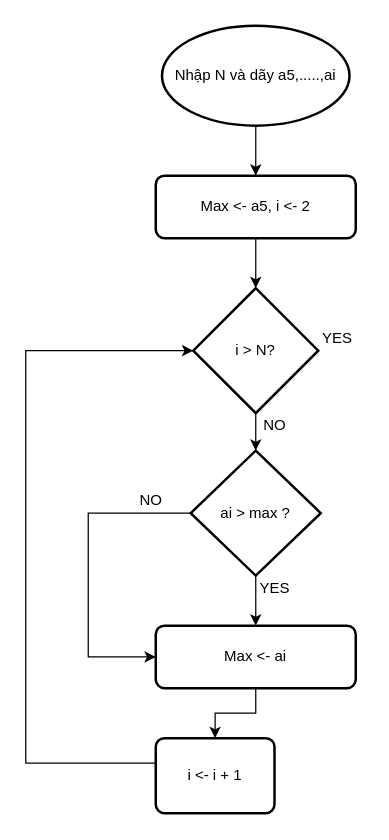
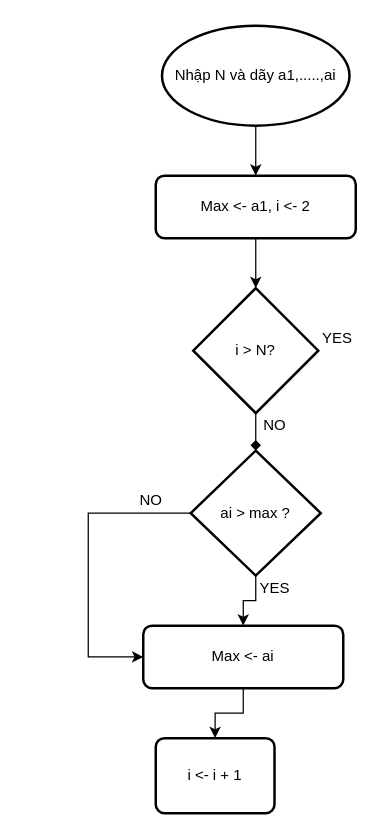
  <mxCell id="0" />
  <mxCell id="1" parent="0" />
  <mxCell id="2" value="" style="edgeStyle=orthogonalEdgeStyle;rounded=0;orthogonalLoop=1;jettySize=auto;html=1;" edge="1" parent="1" source="3" target="5"><mxGeometry relative="1" as="geometry" /></mxCell>
- <mxCell id="3" value="Nhập N và dãy a5,.....,ai" style="strokeWidth=2;html=1;shape=mxgraph.flowchart.start_1;whiteSpace=wrap;" vertex="1" parent="1"><mxGeometry x="129" y="20" width="150" height="80" as="geometry" /></mxCell>
+ <mxCell id="3" value="Nhập N và dãy a1,.....,ai" style="strokeWidth=2;html=1;shape=mxgraph.flowchart.start_1;whiteSpace=wrap;" vertex="1" parent="1"><mxGeometry x="129" y="20" width="150" height="80" as="geometry" /></mxCell>
  <mxCell id="4" value="" style="edgeStyle=orthogonalEdgeStyle;rounded=0;orthogonalLoop=1;jettySize=auto;html=1;" edge="1" parent="1" source="5" target="7"><mxGeometry relative="1" as="geometry" /></mxCell>
- <mxCell id="5" value="Max &amp;lt;- a5, i &amp;lt;- 2" style="rounded=1;whiteSpace=wrap;html=1;absoluteArcSize=1;arcSize=14;strokeWidth=2;" vertex="1" parent="1"><mxGeometry x="124" y="140" width="160" height="50" as="geometry" /></mxCell>
- <mxCell id="6" value="" style="edgeStyle=orthogonalEdgeStyle;rounded=0;orthogonalLoop=1;jettySize=auto;html=1;" edge="1" parent="1" source="7" target="10"><mxGeometry relative="1" as="geometry" /></mxCell>
+ <mxCell id="5" value="Max &amp;lt;- a1, i &amp;lt;- 2" style="rounded=1;whiteSpace=wrap;html=1;absoluteArcSize=1;arcSize=14;strokeWidth=2;" vertex="1" parent="1"><mxGeometry x="124" y="140" width="160" height="50" as="geometry" /></mxCell>
+ <mxCell id="6" value="" style="edgeStyle=orthogonalEdgeStyle;rounded=0;orthogonalLoop=1;jettySize=auto;html=1;endArrow=diamond;" edge="1" parent="1" source="7" target="10"><mxGeometry relative="1" as="geometry" /></mxCell>
  <mxCell id="7" value="i &amp;gt; N?" style="strokeWidth=2;html=1;shape=mxgraph.flowchart.decision;whiteSpace=wrap;" vertex="1" parent="1"><mxGeometry x="154" y="230" width="100" height="100" as="geometry" /></mxCell>
  <mxCell id="8" value="" style="edgeStyle=orthogonalEdgeStyle;rounded=0;orthogonalLoop=1;jettySize=auto;html=1;" edge="1" parent="1" source="10" target="12"><mxGeometry relative="1" as="geometry" /></mxCell>
  <mxCell id="9" style="edgeStyle=orthogonalEdgeStyle;rounded=0;orthogonalLoop=1;jettySize=auto;html=1;exitX=0;exitY=0.5;exitDx=0;exitDy=0;exitPerimeter=0;entryX=0;entryY=0.5;entryDx=0;entryDy=0;" edge="1" parent="1" source="10" target="12"><mxGeometry relative="1" as="geometry"><Array as="points"><mxPoint x="70" y="410" /><mxPoint x="70" y="525" /></Array></mxGeometry></mxCell>
  <mxCell id="10" value="ai &amp;gt; max ?" style="strokeWidth=2;html=1;shape=mxgraph.flowchart.decision;whiteSpace=wrap;" vertex="1" parent="1"><mxGeometry x="152" y="360" width="104" height="100" as="geometry" /></mxCell>
  <mxCell id="11" value="" style="edgeStyle=orthogonalEdgeStyle;rounded=0;orthogonalLoop=1;jettySize=auto;html=1;" edge="1" parent="1" source="12" target="14"><mxGeometry relative="1" as="geometry" /></mxCell>
- <mxCell id="12" value="Max &amp;lt;- ai" style="rounded=1;whiteSpace=wrap;html=1;absoluteArcSize=1;arcSize=14;strokeWidth=2;" vertex="1" parent="1"><mxGeometry x="124" y="500" width="160" height="50" as="geometry" /></mxCell>
- <mxCell id="13" style="edgeStyle=orthogonalEdgeStyle;rounded=0;orthogonalLoop=1;jettySize=auto;html=1;entryX=0;entryY=0.5;entryDx=0;entryDy=0;entryPerimeter=0;" edge="1" parent="1" source="14" target="7"><mxGeometry relative="1" as="geometry"><Array as="points"><mxPoint x="20" y="610" /><mxPoint x="20" y="280" /></Array></mxGeometry></mxCell>
+ <mxCell id="12" value="Max &amp;lt;- ai" style="rounded=1;whiteSpace=wrap;html=1;absoluteArcSize=1;arcSize=14;strokeWidth=2;" vertex="1" parent="1"><mxGeometry x="114" y="500" width="160" height="50" as="geometry" /></mxCell>
  <mxCell id="14" value="i &amp;lt;- i + 1" style="rounded=1;whiteSpace=wrap;html=1;absoluteArcSize=1;arcSize=14;strokeWidth=2;" vertex="1" parent="1"><mxGeometry x="124" y="590" width="95" height="60" as="geometry" /></mxCell>
  <mxCell id="15" value="NO" style="text;html=1;resizable=0;autosize=1;align=center;verticalAlign=middle;points=[];fillColor=none;strokeColor=none;rounded=0;" vertex="1" parent="1"><mxGeometry x="105" y="390" width="30" height="20" as="geometry" /></mxCell>
  <mxCell id="16" value="NO" style="text;html=1;resizable=0;autosize=1;align=center;verticalAlign=middle;points=[];fillColor=none;strokeColor=none;rounded=0;" vertex="1" parent="1"><mxGeometry x="204" y="330" width="30" height="20" as="geometry" /></mxCell>
  <mxCell id="17" value="YES" style="text;html=1;resizable=0;autosize=1;align=center;verticalAlign=middle;points=[];fillColor=none;strokeColor=none;rounded=0;" vertex="1" parent="1"><mxGeometry x="249" y="260" width="40" height="20" as="geometry" /></mxCell>
  <mxCell id="18" value="YES" style="text;html=1;resizable=0;autosize=1;align=center;verticalAlign=middle;points=[];fillColor=none;strokeColor=none;rounded=0;" vertex="1" parent="1"><mxGeometry x="199" y="460" width="40" height="20" as="geometry" /></mxCell>
